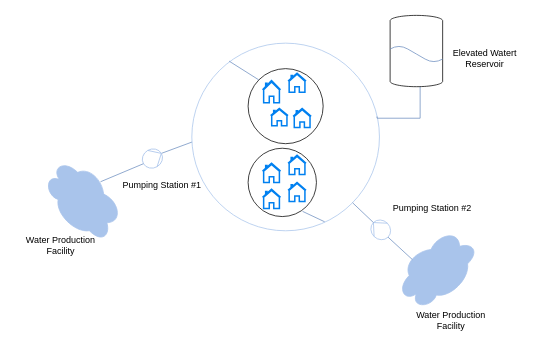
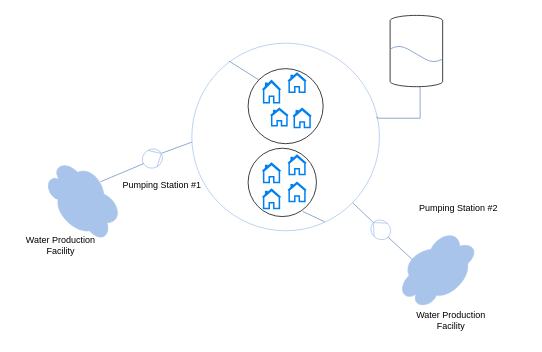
  <mxCell id="0" />
  <mxCell id="1" parent="0" />
  <mxCell id="2" value="" style="endArrow=none;html=1;rounded=0;exitX=0.5;exitY=0;exitDx=0;exitDy=0;exitPerimeter=0;fillColor=#dae8fc;strokeColor=#6c8ebf;" edge="1" parent="1" source="3"><mxGeometry width="50" height="50" relative="1" as="geometry"><mxPoint x="170" y="157" as="sourcePoint" /><mxPoint x="260" y="187" as="targetPoint" /></mxGeometry></mxCell>
  <mxCell id="3" value="" style="shape=mxgraph.pid.pumps_-_din.hydraulic;html=1;pointerEvents=1;align=center;verticalLabelPosition=bottom;verticalAlign=top;dashed=0;rotation=-120;direction=west;rounded=0;strokeColor=#A9C4EB;" vertex="1" parent="1"><mxGeometry x="190" y="197" width="25" height="27.5" as="geometry" /></mxCell>
  <mxCell id="4" value="" style="ellipse;whiteSpace=wrap;html=1;aspect=fixed;strokeColor=#A9C4EB;" vertex="1" parent="1"><mxGeometry x="255" y="57" width="250" height="250" as="geometry" /></mxCell>
  <mxCell id="5" value="" style="ellipse;whiteSpace=wrap;html=1;aspect=fixed;" vertex="1" parent="1"><mxGeometry x="330" y="90.95" width="100" height="100" as="geometry" /></mxCell>
  <mxCell id="6" value="" style="ellipse;whiteSpace=wrap;html=1;aspect=fixed;" vertex="1" parent="1"><mxGeometry x="330" y="197" width="91.05" height="91.05" as="geometry" /></mxCell>
  <mxCell id="7" value="" style="html=1;verticalLabelPosition=bottom;align=center;labelBackgroundColor=#ffffff;verticalAlign=top;strokeWidth=2;strokeColor=#0080F0;shadow=0;dashed=0;shape=mxgraph.ios7.icons.home;" vertex="1" parent="1"><mxGeometry x="349.2" y="217" width="24" height="25.5" as="geometry" /></mxCell>
  <mxCell id="8" value="" style="html=1;verticalLabelPosition=bottom;align=center;labelBackgroundColor=#ffffff;verticalAlign=top;strokeWidth=2;strokeColor=#0080F0;shadow=0;dashed=0;shape=mxgraph.ios7.icons.home;" vertex="1" parent="1"><mxGeometry x="383.2" y="206.5" width="24" height="25.5" as="geometry" /></mxCell>
  <mxCell id="9" value="" style="html=1;verticalLabelPosition=bottom;align=center;labelBackgroundColor=#ffffff;verticalAlign=top;strokeWidth=2;strokeColor=#0080F0;shadow=0;dashed=0;shape=mxgraph.ios7.icons.home;" vertex="1" parent="1"><mxGeometry x="383.2" y="97" width="24" height="25.5" as="geometry" /></mxCell>
  <mxCell id="10" value="" style="html=1;verticalLabelPosition=bottom;align=center;labelBackgroundColor=#ffffff;verticalAlign=top;strokeWidth=2;strokeColor=#0080F0;shadow=0;dashed=0;shape=mxgraph.ios7.icons.home;" vertex="1" parent="1"><mxGeometry x="360" y="144" width="23.2" height="23" as="geometry" /></mxCell>
  <mxCell id="11" value="" style="html=1;verticalLabelPosition=bottom;align=center;labelBackgroundColor=#ffffff;verticalAlign=top;strokeWidth=2;strokeColor=#0080F0;shadow=0;dashed=0;shape=mxgraph.ios7.icons.home;" vertex="1" parent="1"><mxGeometry x="349.2" y="251.75" width="24" height="25.5" as="geometry" /></mxCell>
  <mxCell id="12" value="" style="html=1;verticalLabelPosition=bottom;align=center;labelBackgroundColor=#ffffff;verticalAlign=top;strokeWidth=2;strokeColor=#0080F0;shadow=0;dashed=0;shape=mxgraph.ios7.icons.home;" vertex="1" parent="1"><mxGeometry x="383.2" y="242.5" width="24" height="25.5" as="geometry" /></mxCell>
  <mxCell id="13" value="" style="html=1;verticalLabelPosition=bottom;align=center;labelBackgroundColor=#ffffff;verticalAlign=top;strokeWidth=2;strokeColor=#0080F0;shadow=0;dashed=0;shape=mxgraph.ios7.icons.home;" vertex="1" parent="1"><mxGeometry x="349.2" y="107" width="24" height="29.25" as="geometry" /></mxCell>
  <mxCell id="14" value="" style="html=1;verticalLabelPosition=bottom;align=center;labelBackgroundColor=#ffffff;verticalAlign=top;strokeWidth=2;strokeColor=#0080F0;shadow=0;dashed=0;shape=mxgraph.ios7.icons.home;" vertex="1" parent="1"><mxGeometry x="390" y="144" width="24" height="25.5" as="geometry" /></mxCell>
  <mxCell id="15" style="edgeStyle=orthogonalEdgeStyle;rounded=0;orthogonalLoop=1;jettySize=auto;html=1;entryX=0.987;entryY=0.391;entryDx=0;entryDy=0;entryPerimeter=0;fillColor=#dae8fc;strokeColor=#6c8ebf;endArrow=none;endFill=0;" edge="1" parent="1" source="16" target="4"><mxGeometry relative="1" as="geometry"><Array as="points"><mxPoint x="559.2" y="157" /></Array></mxGeometry></mxCell>
  <mxCell id="16" value="&lt;p style=&quot;line-height: 1.2&quot;&gt;&lt;br&gt;&lt;/p&gt;" style="shape=mxgraph.pid.vessels.pressurized_vessel;pointerEvents=1;align=center;verticalLabelPosition=bottom;verticalAlign=top;dashed=0;rounded=0;strokeWidth=1;fontSize=12;spacing=2;html=1;labelBackgroundColor=default;" vertex="1" parent="1"><mxGeometry x="519.2" y="20" width="70" height="95" as="geometry" /></mxCell>
  <mxCell id="17" value="" style="edgeStyle=isometricEdgeStyle;endArrow=none;html=1;fontSize=10;strokeColor=#6c8ebf;exitX=-0.004;exitY=0.431;exitDx=0;exitDy=0;exitPerimeter=0;spacing=2;jumpSize=6;curved=1;strokeWidth=1;endSize=6;targetPerimeterSpacing=0;fillColor=#dae8fc;startSize=6;entryX=1.001;entryY=0.612;entryDx=0;entryDy=0;entryPerimeter=0;" edge="1" parent="1" target="16"><mxGeometry width="50" height="100" relative="1" as="geometry"><mxPoint x="519.2" y="64.81" as="sourcePoint" /><mxPoint x="602.56" y="72" as="targetPoint" /></mxGeometry></mxCell>
  <mxCell id="18" value="" style="ellipse;shape=cloud;whiteSpace=wrap;html=1;strokeColor=#A9C4EB;fillColor=#A9C4EB;rotation=45;" vertex="1" parent="1"><mxGeometry x="50" y="224.5" width="120" height="80" as="geometry" /></mxCell>
  <mxCell id="19" value="" style="endArrow=none;html=1;rounded=0;exitX=0.503;exitY=0.092;exitDx=0;exitDy=0;exitPerimeter=0;fillColor=#dae8fc;strokeColor=#6c8ebf;entryX=0.5;entryY=1;entryDx=0;entryDy=0;entryPerimeter=0;" edge="1" parent="1" source="18" target="3"><mxGeometry width="50" height="50" relative="1" as="geometry"><mxPoint x="110" y="157" as="sourcePoint" /><mxPoint x="180" y="217" as="targetPoint" /></mxGeometry></mxCell>
  <mxCell id="20" value="Water Production &lt;br&gt;Facility" style="text;html=1;align=center;verticalAlign=middle;resizable=0;points=[];autosize=1;strokeColor=none;fillColor=none;" vertex="1" parent="1"><mxGeometry x="20" y="307" width="120" height="40" as="geometry" /></mxCell>
  <mxCell id="21" value="Pumping Station #1" style="text;html=1;align=center;verticalAlign=middle;resizable=0;points=[];autosize=1;strokeColor=none;fillColor=none;" vertex="1" parent="1"><mxGeometry x="150" y="232" width="130" height="30" as="geometry" /></mxCell>
  <mxCell id="22" value="" style="ellipse;shape=cloud;whiteSpace=wrap;html=1;strokeColor=#A9C4EB;fillColor=#A9C4EB;rotation=-45;" vertex="1" parent="1"><mxGeometry x="520" y="319.5" width="120" height="80" as="geometry" /></mxCell>
  <mxCell id="23" value="" style="shape=mxgraph.pid.pumps_-_din.hydraulic;html=1;pointerEvents=1;align=center;verticalLabelPosition=bottom;verticalAlign=top;dashed=0;rotation=-225;direction=west;rounded=0;strokeColor=#A9C4EB;" vertex="1" parent="1"><mxGeometry x="494.2" y="292" width="25" height="27.5" as="geometry" /></mxCell>
  <mxCell id="24" value="" style="endArrow=none;html=1;rounded=0;entryX=0.5;entryY=1;entryDx=0;entryDy=0;entryPerimeter=0;exitX=0.4;exitY=0.1;exitDx=0;exitDy=0;exitPerimeter=0;fillColor=#dae8fc;strokeColor=#6c8ebf;" edge="1" parent="1" source="22" target="23"><mxGeometry width="50" height="50" relative="1" as="geometry"><mxPoint x="450" y="407" as="sourcePoint" /><mxPoint x="500" y="357" as="targetPoint" /></mxGeometry></mxCell>
  <mxCell id="25" value="" style="endArrow=none;html=1;rounded=0;entryX=0.5;entryY=0;entryDx=0;entryDy=0;entryPerimeter=0;fillColor=#dae8fc;strokeColor=#6c8ebf;" edge="1" parent="1" source="4" target="23"><mxGeometry width="50" height="50" relative="1" as="geometry"><mxPoint x="360" y="417" as="sourcePoint" /><mxPoint x="410" y="367" as="targetPoint" /></mxGeometry></mxCell>
  <mxCell id="26" value="Water Production &lt;br&gt;Facility" style="text;html=1;align=center;verticalAlign=middle;resizable=0;points=[];autosize=1;strokeColor=none;fillColor=none;" vertex="1" parent="1"><mxGeometry x="540" y="407" width="120" height="40" as="geometry" /></mxCell>
- <mxCell id="27" value="Pumping Station #2" style="text;html=1;align=center;verticalAlign=middle;resizable=0;points=[];autosize=1;strokeColor=none;fillColor=none;" vertex="1" parent="1"><mxGeometry x="510" y="262" width="130" height="30" as="geometry" /></mxCell>
+ <mxCell id="27" value="Pumping Station #2" style="text;html=1;align=center;verticalAlign=middle;resizable=0;points=[];autosize=1;strokeColor=none;fillColor=none;" vertex="1" parent="1"><mxGeometry x="545" y="262" width="130" height="30" as="geometry" /></mxCell>
  <mxCell id="28" value="" style="endArrow=none;html=1;rounded=0;exitX=0;exitY=0;exitDx=0;exitDy=0;entryX=0.199;entryY=0.096;entryDx=0;entryDy=0;entryPerimeter=0;fillColor=#dae8fc;strokeColor=#6c8ebf;" edge="1" parent="1" source="5" target="4"><mxGeometry width="50" height="50" relative="1" as="geometry"><mxPoint x="270" y="97" as="sourcePoint" /><mxPoint x="320" y="47" as="targetPoint" /></mxGeometry></mxCell>
  <mxCell id="29" value="" style="endArrow=none;html=1;rounded=0;entryX=0.797;entryY=0.924;entryDx=0;entryDy=0;entryPerimeter=0;fillColor=#dae8fc;strokeColor=#6c8ebf;exitX=0.708;exitY=0.952;exitDx=0;exitDy=0;exitPerimeter=0;" edge="1" parent="1" source="4" target="6"><mxGeometry width="50" height="50" relative="1" as="geometry"><mxPoint x="450" y="297" as="sourcePoint" /><mxPoint x="490" y="337" as="targetPoint" /></mxGeometry></mxCell>
- <mxCell id="30" value="Elevated Watert&lt;br&gt;Reservoir" style="text;html=1;align=center;verticalAlign=middle;resizable=0;points=[];autosize=1;strokeColor=none;fillColor=none;" vertex="1" parent="1"><mxGeometry x="590" y="57" width="110" height="40" as="geometry" /></mxCell>
